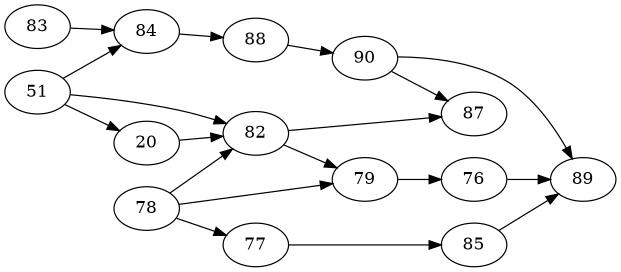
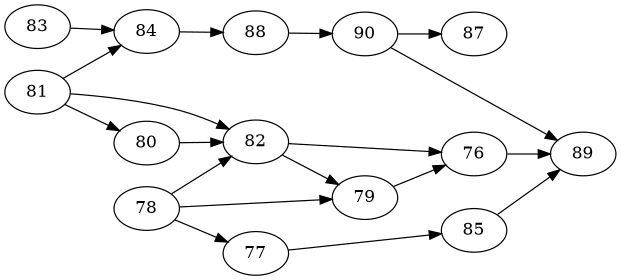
  digraph {
    rankdir=LR
-   81 [label=51]
+   81
    84
    82
-   80 [label=20]
+   80
    88
    87
    79
    90
    n9 [label=76]
    89
    78
    77
    85
    83
    81 -> 84
    81 -> 82
    81 -> 80
    84 -> 88
-   82 -> 87
+   82 -> n9
    82 -> 79
    80 -> 82
    88 -> 90
    79 -> n9
    90 -> 87
    90 -> 89
    n9 -> 89
    78 -> 82
    78 -> 79
    78 -> 77
    77 -> 85
    85 -> 89
    83 -> 84
  }
